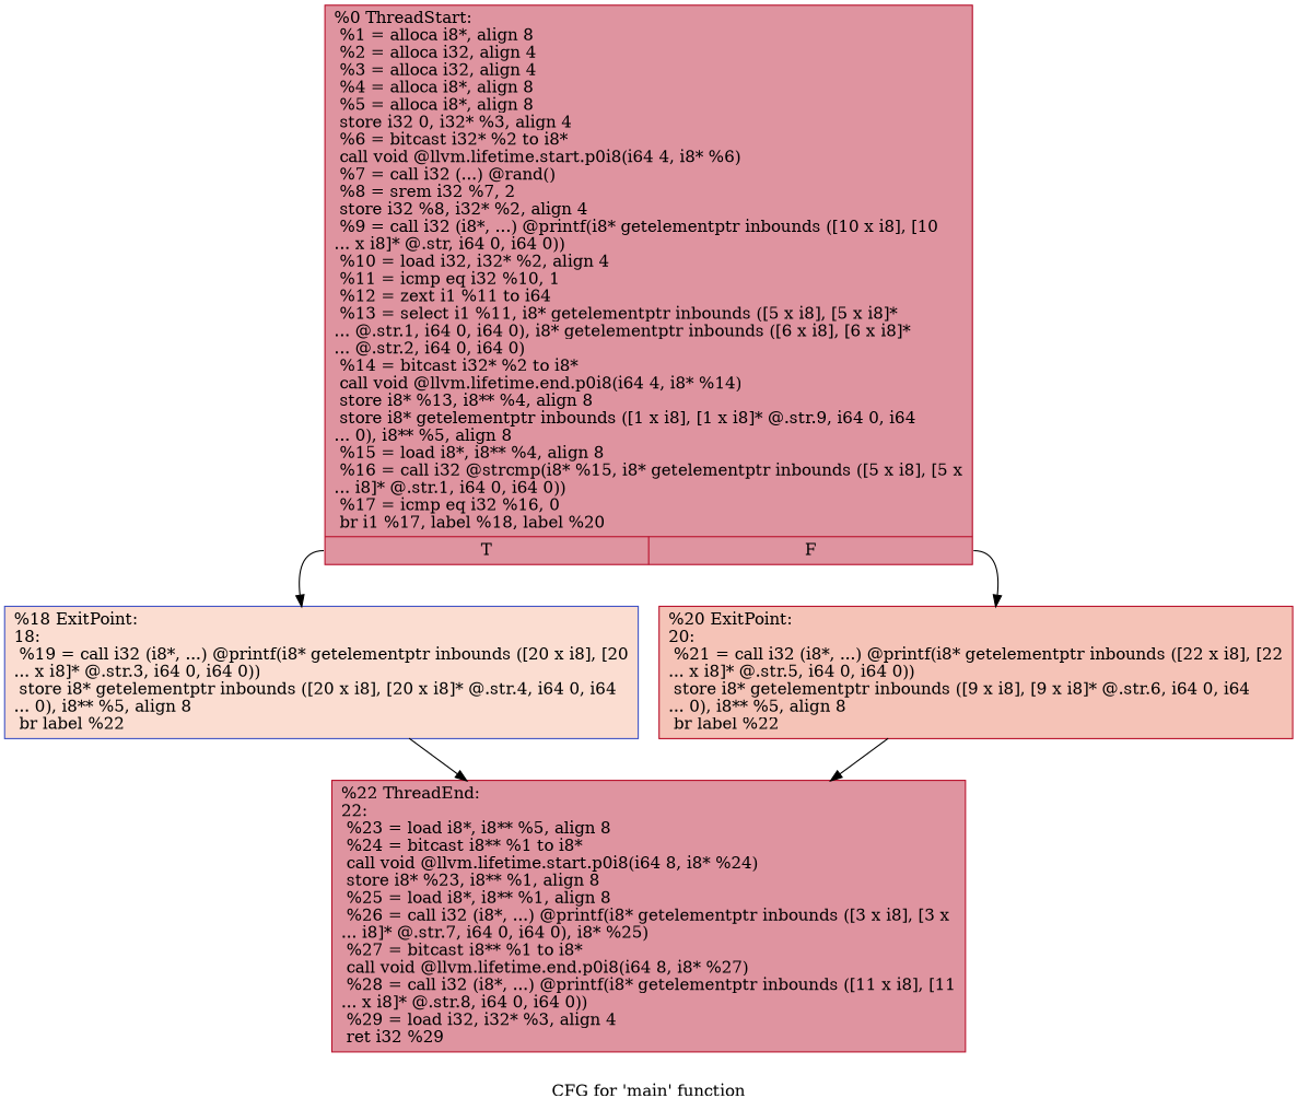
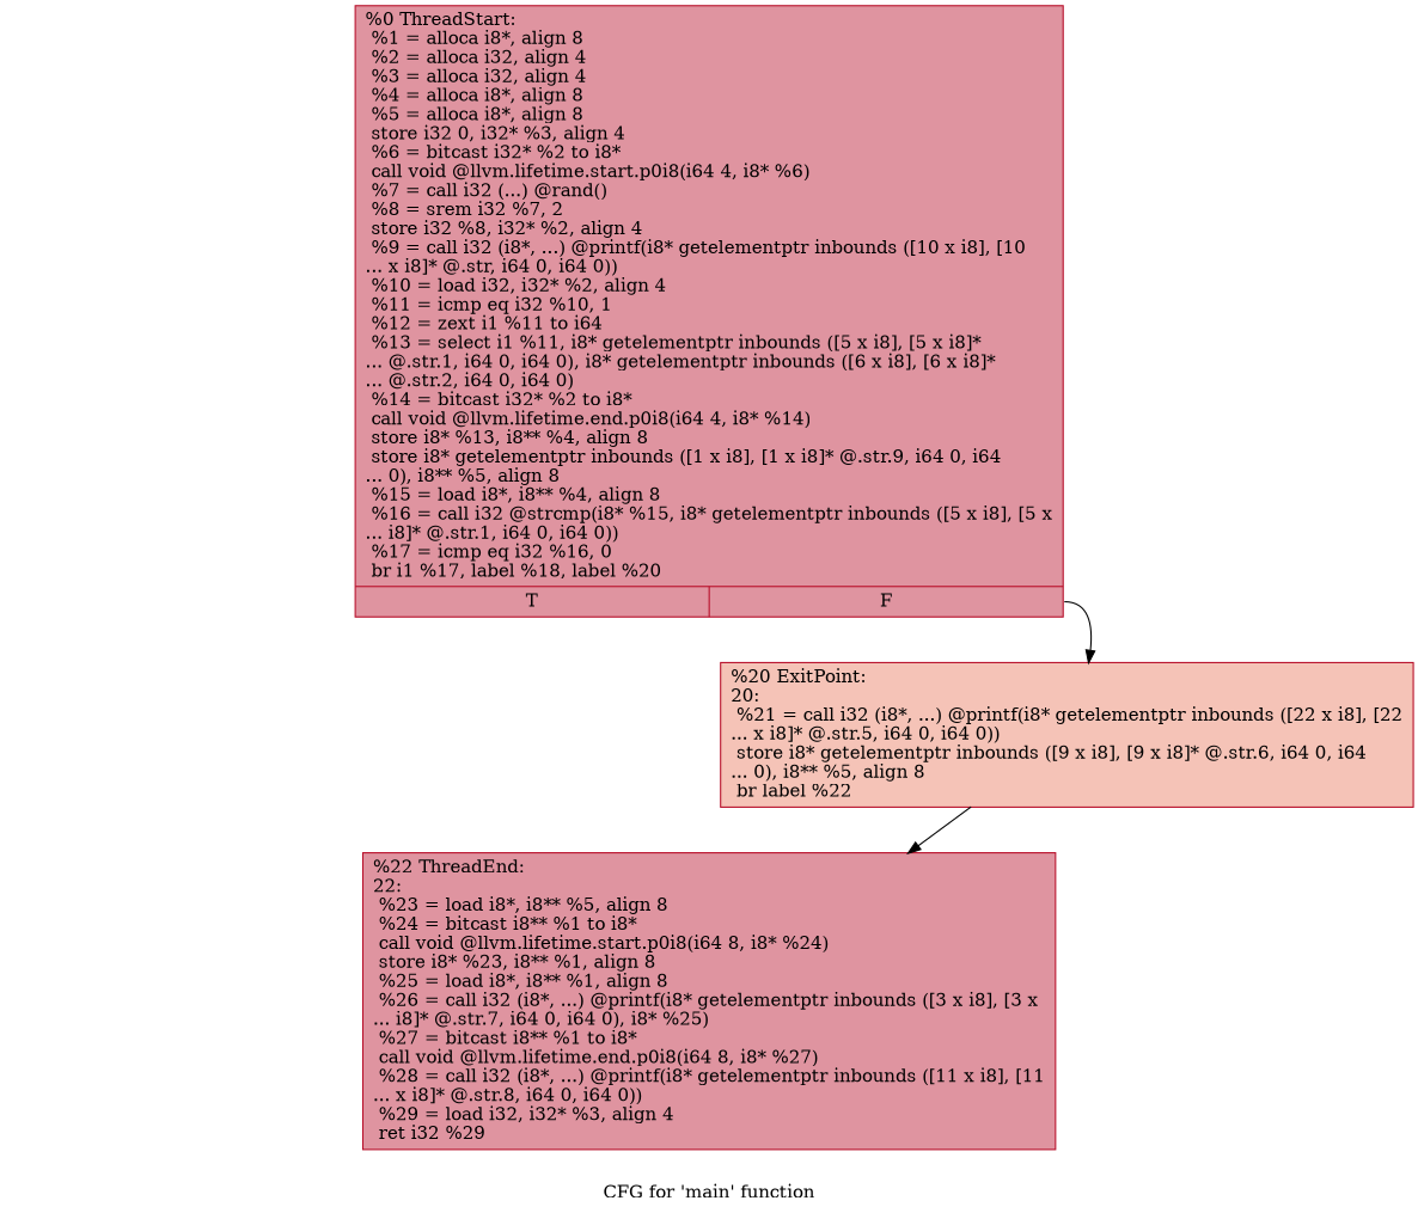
  digraph {
    label="CFG for 'main' function"
    node [color="#b70d28ff" fillcolor="#b70d2870" shape=record style=filled]
    n1 [label="{%0 ThreadStart:\l  %1 = alloca i8*, align 8\l  %2 = alloca i32, align 4\l  %3 = alloca i32, align 4\l  %4 = alloca i8*, align 8\l  %5 = alloca i8*, align 8\l  store i32 0, i32* %3, align 4\l  %6 = bitcast i32* %2 to i8*\l  call void @llvm.lifetime.start.p0i8(i64 4, i8* %6)\l  %7 = call i32 (...) @rand()\l  %8 = srem i32 %7, 2\l  store i32 %8, i32* %2, align 4\l  %9 = call i32 (i8*, ...) @printf(i8* getelementptr inbounds ([10 x i8], [10\l... x i8]* @.str, i64 0, i64 0))\l  %10 = load i32, i32* %2, align 4\l  %11 = icmp eq i32 %10, 1\l  %12 = zext i1 %11 to i64\l  %13 = select i1 %11, i8* getelementptr inbounds ([5 x i8], [5 x i8]*\l... @.str.1, i64 0, i64 0), i8* getelementptr inbounds ([6 x i8], [6 x i8]*\l... @.str.2, i64 0, i64 0)\l  %14 = bitcast i32* %2 to i8*\l  call void @llvm.lifetime.end.p0i8(i64 4, i8* %14)\l  store i8* %13, i8** %4, align 8\l  store i8* getelementptr inbounds ([1 x i8], [1 x i8]* @.str.9, i64 0, i64\l... 0), i8** %5, align 8\l  %15 = load i8*, i8** %4, align 8\l  %16 = call i32 @strcmp(i8* %15, i8* getelementptr inbounds ([5 x i8], [5 x\l... i8]* @.str.1, i64 0, i64 0))\l  %17 = icmp eq i32 %16, 0\l  br i1 %17, label %18, label %20\l|{<s0>T|<s1>F}}"]
-   n2 [color="#3d50c3ff" fillcolor="#f7b39670" label="{%18 ExitPoint:\l18:                                               \l  %19 = call i32 (i8*, ...) @printf(i8* getelementptr inbounds ([20 x i8], [20\l... x i8]* @.str.3, i64 0, i64 0))\l  store i8* getelementptr inbounds ([20 x i8], [20 x i8]* @.str.4, i64 0, i64\l... 0), i8** %5, align 8\l  br label %22\l}"]
    n3 [fillcolor="#e8765c70" label="{%20 ExitPoint:\l20:                                               \l  %21 = call i32 (i8*, ...) @printf(i8* getelementptr inbounds ([22 x i8], [22\l... x i8]* @.str.5, i64 0, i64 0))\l  store i8* getelementptr inbounds ([9 x i8], [9 x i8]* @.str.6, i64 0, i64\l... 0), i8** %5, align 8\l  br label %22\l}"]
    n4 [label="{%22 ThreadEnd:\l22:                                               \l  %23 = load i8*, i8** %5, align 8\l  %24 = bitcast i8** %1 to i8*\l  call void @llvm.lifetime.start.p0i8(i64 8, i8* %24)\l  store i8* %23, i8** %1, align 8\l  %25 = load i8*, i8** %1, align 8\l  %26 = call i32 (i8*, ...) @printf(i8* getelementptr inbounds ([3 x i8], [3 x\l... i8]* @.str.7, i64 0, i64 0), i8* %25)\l  %27 = bitcast i8** %1 to i8*\l  call void @llvm.lifetime.end.p0i8(i64 8, i8* %27)\l  %28 = call i32 (i8*, ...) @printf(i8* getelementptr inbounds ([11 x i8], [11\l... x i8]* @.str.8, i64 0, i64 0))\l  %29 = load i32, i32* %3, align 4\l  ret i32 %29\l}"]
-   n1 -> n2 [tailport=s0]
    n1 -> n3 [tailport=s1]
-   n2 -> n4
    n3 -> n4
  }
